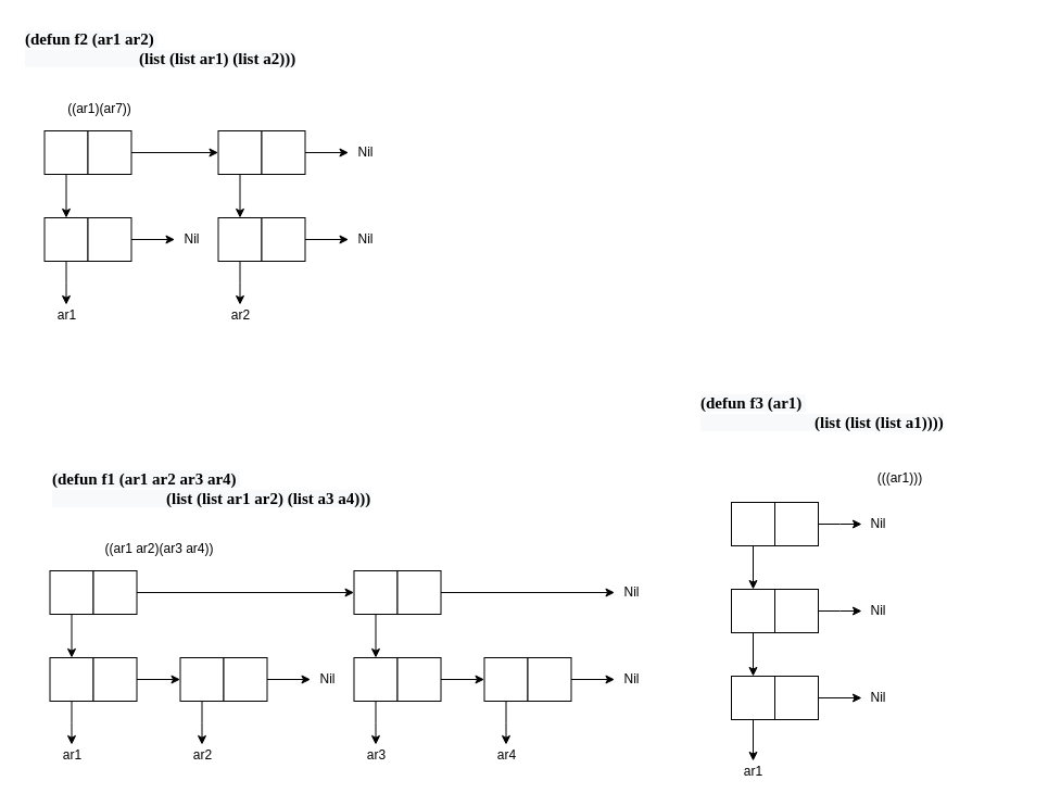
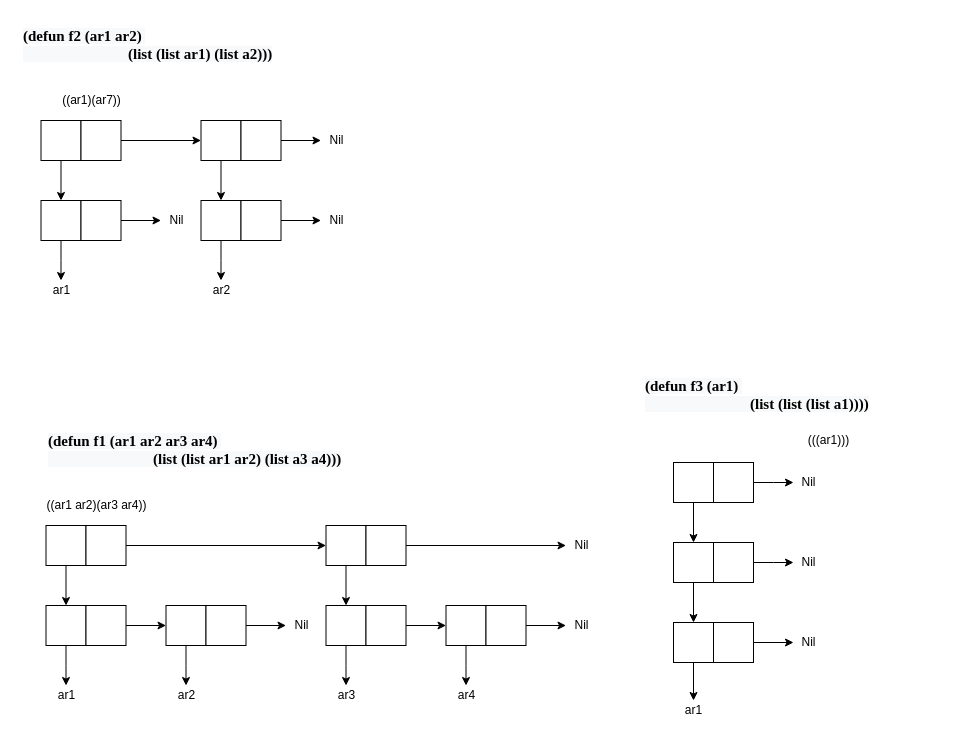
  <mxCell id="0" />
  <mxCell id="1" parent="0" />
  <mxCell id="2" value="&lt;b style=&quot;font-family: &amp;quot;times new roman&amp;quot;; font-size: 15px; font-style: normal; letter-spacing: normal; text-align: center; text-indent: 0px; text-transform: none; word-spacing: 0px; background-color: rgb(248, 249, 250);&quot;&gt;(defun f1 (ar1 ar2 ar3 ar4)&lt;span style=&quot;font-size: 15px;&quot;&gt;&amp;nbsp;&lt;/span&gt;&lt;br style=&quot;font-size: 15px;&quot;&gt;&amp;nbsp; &amp;nbsp; &amp;nbsp; &amp;nbsp; &amp;nbsp; &amp;nbsp; &amp;nbsp; &amp;nbsp; &amp;nbsp; &amp;nbsp; &amp;nbsp; &amp;nbsp; &amp;nbsp; &amp;nbsp; (list (list ar1 ar2) (list a3 a4)))&lt;/b&gt;" style="text;whiteSpace=wrap;html=1;fontSize=15;" vertex="1" parent="1"><mxGeometry x="45.5" y="425" width="300" height="40" as="geometry" /></mxCell>
  <mxCell id="3" value="&lt;b style=&quot;font-family: &amp;quot;times new roman&amp;quot;; font-size: 15px; font-style: normal; letter-spacing: normal; text-align: center; text-indent: 0px; text-transform: none; word-spacing: 0px; background-color: rgb(248, 249, 250);&quot;&gt;(defun f2 (ar1 ar2)&lt;span style=&quot;font-size: 15px;&quot;&gt;&amp;nbsp;&lt;/span&gt;&lt;br style=&quot;font-size: 15px;&quot;&gt;&amp;nbsp; &amp;nbsp; &amp;nbsp; &amp;nbsp; &amp;nbsp; &amp;nbsp; &amp;nbsp; &amp;nbsp; &amp;nbsp; &amp;nbsp; &amp;nbsp; &amp;nbsp; &amp;nbsp; &amp;nbsp; (list (list ar1) (list a2)))&lt;/b&gt;" style="text;whiteSpace=wrap;html=1;fontSize=15;" vertex="1" parent="1"><mxGeometry x="20.5" y="20" width="300" height="40" as="geometry" /></mxCell>
- <mxCell id="4" value="&lt;b style=&quot;font-family: &amp;quot;times new roman&amp;quot;; font-size: 15px; font-style: normal; letter-spacing: normal; text-align: center; text-indent: 0px; text-transform: none; word-spacing: 0px; background-color: rgb(248, 249, 250);&quot;&gt;(defun f3 (ar1)&lt;span style=&quot;font-size: 15px;&quot;&gt;&amp;nbsp;&lt;/span&gt;&lt;br style=&quot;font-size: 15px;&quot;&gt;&amp;nbsp; &amp;nbsp; &amp;nbsp; &amp;nbsp; &amp;nbsp; &amp;nbsp; &amp;nbsp; &amp;nbsp; &amp;nbsp; &amp;nbsp; &amp;nbsp; &amp;nbsp; &amp;nbsp; &amp;nbsp; (list (list (list a1))))&lt;/b&gt;" style="text;whiteSpace=wrap;html=1;fontSize=15;" vertex="1" parent="1"><mxGeometry x="643" y="355" width="300" height="40" as="geometry" /></mxCell>
+ <mxCell id="4" value="&lt;b style=&quot;font-family: &amp;quot;times new roman&amp;quot;; font-size: 15px; font-style: normal; letter-spacing: normal; text-align: center; text-indent: 0px; text-transform: none; word-spacing: 0px; background-color: rgb(248, 249, 250);&quot;&gt;(defun f3 (ar1)&lt;span style=&quot;font-size: 15px;&quot;&gt;&amp;nbsp;&lt;/span&gt;&lt;br style=&quot;font-size: 15px;&quot;&gt;&amp;nbsp; &amp;nbsp; &amp;nbsp; &amp;nbsp; &amp;nbsp; &amp;nbsp; &amp;nbsp; &amp;nbsp; &amp;nbsp; &amp;nbsp; &amp;nbsp; &amp;nbsp; &amp;nbsp; &amp;nbsp; (list (list (list a1))))&lt;/b&gt;" style="text;whiteSpace=wrap;html=1;fontSize=15;" vertex="1" parent="1"><mxGeometry x="643" y="370" width="300" height="40" as="geometry" /></mxCell>
  <mxCell id="5" style="edgeStyle=orthogonalEdgeStyle;rounded=0;orthogonalLoop=1;jettySize=auto;html=1;exitX=0.5;exitY=1;exitDx=0;exitDy=0;entryX=0.5;entryY=0;entryDx=0;entryDy=0;" edge="1" parent="1" source="6" target="11"><mxGeometry relative="1" as="geometry" /></mxCell>
  <mxCell id="6" value="" style="whiteSpace=wrap;html=1;aspect=fixed;" vertex="1" parent="1"><mxGeometry x="45.5" y="525" width="40" height="40" as="geometry" /></mxCell>
  <mxCell id="7" style="edgeStyle=orthogonalEdgeStyle;rounded=0;orthogonalLoop=1;jettySize=auto;html=1;exitX=1;exitY=0.5;exitDx=0;exitDy=0;" edge="1" parent="1" source="8"><mxGeometry relative="1" as="geometry"><mxPoint x="325.5" y="545" as="targetPoint" /></mxGeometry></mxCell>
  <mxCell id="8" value="" style="whiteSpace=wrap;html=1;aspect=fixed;" vertex="1" parent="1"><mxGeometry x="85.5" y="525" width="40" height="40" as="geometry" /></mxCell>
- <mxCell id="9" value="((ar1 ar2)(ar3 ar4))" style="text;html=1;align=center;verticalAlign=middle;resizable=0;points=[];autosize=1;" vertex="1" parent="1"><mxGeometry x="85.5" y="495" width="120" height="20" as="geometry" /></mxCell>
+ <mxCell id="9" value="((ar1 ar2)(ar3 ar4))" style="text;html=1;align=center;verticalAlign=middle;resizable=0;points=[];autosize=1;" vertex="1" parent="1"><mxGeometry x="35.5" y="495" width="120" height="20" as="geometry" /></mxCell>
  <mxCell id="10" style="edgeStyle=orthogonalEdgeStyle;rounded=0;orthogonalLoop=1;jettySize=auto;html=1;exitX=0.5;exitY=1;exitDx=0;exitDy=0;" edge="1" parent="1" source="11"><mxGeometry relative="1" as="geometry"><mxPoint x="65.5" y="685" as="targetPoint" /></mxGeometry></mxCell>
  <mxCell id="11" value="" style="whiteSpace=wrap;html=1;aspect=fixed;" vertex="1" parent="1"><mxGeometry x="45.5" y="605" width="40" height="40" as="geometry" /></mxCell>
  <mxCell id="12" style="edgeStyle=orthogonalEdgeStyle;rounded=0;orthogonalLoop=1;jettySize=auto;html=1;exitX=1;exitY=0.5;exitDx=0;exitDy=0;" edge="1" parent="1" source="13"><mxGeometry relative="1" as="geometry"><mxPoint x="165.5" y="625" as="targetPoint" /></mxGeometry></mxCell>
  <mxCell id="13" value="" style="whiteSpace=wrap;html=1;aspect=fixed;" vertex="1" parent="1"><mxGeometry x="85.5" y="605" width="40" height="40" as="geometry" /></mxCell>
  <mxCell id="14" value="ar1" style="text;html=1;align=center;verticalAlign=middle;resizable=0;points=[];autosize=1;" vertex="1" parent="1"><mxGeometry x="50.5" y="685" width="30" height="20" as="geometry" /></mxCell>
  <mxCell id="15" style="edgeStyle=orthogonalEdgeStyle;rounded=0;orthogonalLoop=1;jettySize=auto;html=1;exitX=0.5;exitY=1;exitDx=0;exitDy=0;" edge="1" parent="1" source="16"><mxGeometry relative="1" as="geometry"><mxPoint x="185.5" y="685" as="targetPoint" /></mxGeometry></mxCell>
  <mxCell id="16" value="" style="whiteSpace=wrap;html=1;aspect=fixed;" vertex="1" parent="1"><mxGeometry x="165.5" y="605" width="40" height="40" as="geometry" /></mxCell>
  <mxCell id="17" style="edgeStyle=orthogonalEdgeStyle;rounded=0;orthogonalLoop=1;jettySize=auto;html=1;exitX=1;exitY=0.5;exitDx=0;exitDy=0;" edge="1" parent="1" source="18"><mxGeometry relative="1" as="geometry"><mxPoint x="285.5" y="625" as="targetPoint" /></mxGeometry></mxCell>
  <mxCell id="18" value="" style="whiteSpace=wrap;html=1;aspect=fixed;" vertex="1" parent="1"><mxGeometry x="205.5" y="605" width="40" height="40" as="geometry" /></mxCell>
  <mxCell id="19" value="ar2" style="text;html=1;align=center;verticalAlign=middle;resizable=0;points=[];autosize=1;" vertex="1" parent="1"><mxGeometry x="170.5" y="685" width="30" height="20" as="geometry" /></mxCell>
  <mxCell id="20" value="Nil" style="text;html=1;align=center;verticalAlign=middle;resizable=0;points=[];autosize=1;" vertex="1" parent="1"><mxGeometry x="285.5" y="615" width="30" height="20" as="geometry" /></mxCell>
  <mxCell id="21" style="edgeStyle=orthogonalEdgeStyle;rounded=0;orthogonalLoop=1;jettySize=auto;html=1;entryX=0.5;entryY=0;entryDx=0;entryDy=0;" edge="1" parent="1" source="22" target="26"><mxGeometry relative="1" as="geometry" /></mxCell>
  <mxCell id="22" value="" style="whiteSpace=wrap;html=1;aspect=fixed;" vertex="1" parent="1"><mxGeometry x="325.5" y="525" width="40" height="40" as="geometry" /></mxCell>
  <mxCell id="23" style="edgeStyle=orthogonalEdgeStyle;rounded=0;orthogonalLoop=1;jettySize=auto;html=1;exitX=1;exitY=0.5;exitDx=0;exitDy=0;" edge="1" parent="1" source="24" target="36"><mxGeometry relative="1" as="geometry"><mxPoint x="525.5" y="545" as="targetPoint" /></mxGeometry></mxCell>
  <mxCell id="24" value="" style="whiteSpace=wrap;html=1;aspect=fixed;" vertex="1" parent="1"><mxGeometry x="365.5" y="525" width="40" height="40" as="geometry" /></mxCell>
  <mxCell id="25" style="edgeStyle=orthogonalEdgeStyle;rounded=0;orthogonalLoop=1;jettySize=auto;html=1;exitX=0.5;exitY=1;exitDx=0;exitDy=0;" edge="1" parent="1" source="26"><mxGeometry relative="1" as="geometry"><mxPoint x="345.5" y="685" as="targetPoint" /></mxGeometry></mxCell>
  <mxCell id="26" value="" style="whiteSpace=wrap;html=1;aspect=fixed;" vertex="1" parent="1"><mxGeometry x="325.5" y="605" width="40" height="40" as="geometry" /></mxCell>
  <mxCell id="27" style="edgeStyle=orthogonalEdgeStyle;rounded=0;orthogonalLoop=1;jettySize=auto;html=1;exitX=1;exitY=0.5;exitDx=0;exitDy=0;" edge="1" parent="1" source="28"><mxGeometry relative="1" as="geometry"><mxPoint x="445.5" y="625" as="targetPoint" /></mxGeometry></mxCell>
  <mxCell id="28" value="" style="whiteSpace=wrap;html=1;aspect=fixed;" vertex="1" parent="1"><mxGeometry x="365.5" y="605" width="40" height="40" as="geometry" /></mxCell>
  <mxCell id="29" value="ar3" style="text;html=1;align=center;verticalAlign=middle;resizable=0;points=[];autosize=1;" vertex="1" parent="1"><mxGeometry x="330.5" y="685" width="30" height="20" as="geometry" /></mxCell>
  <mxCell id="30" style="edgeStyle=orthogonalEdgeStyle;rounded=0;orthogonalLoop=1;jettySize=auto;html=1;exitX=0.5;exitY=1;exitDx=0;exitDy=0;" edge="1" parent="1" source="31"><mxGeometry relative="1" as="geometry"><mxPoint x="465.5" y="685" as="targetPoint" /></mxGeometry></mxCell>
  <mxCell id="31" value="" style="whiteSpace=wrap;html=1;aspect=fixed;" vertex="1" parent="1"><mxGeometry x="445.5" y="605" width="40" height="40" as="geometry" /></mxCell>
  <mxCell id="32" style="edgeStyle=orthogonalEdgeStyle;rounded=0;orthogonalLoop=1;jettySize=auto;html=1;exitX=1;exitY=0.5;exitDx=0;exitDy=0;" edge="1" parent="1" source="33"><mxGeometry relative="1" as="geometry"><mxPoint x="565.5" y="625" as="targetPoint" /></mxGeometry></mxCell>
  <mxCell id="33" value="" style="whiteSpace=wrap;html=1;aspect=fixed;" vertex="1" parent="1"><mxGeometry x="485.5" y="605" width="40" height="40" as="geometry" /></mxCell>
  <mxCell id="34" value="ar4" style="text;html=1;align=center;verticalAlign=middle;resizable=0;points=[];autosize=1;" vertex="1" parent="1"><mxGeometry x="450.5" y="685" width="30" height="20" as="geometry" /></mxCell>
  <mxCell id="35" value="Nil" style="text;html=1;align=center;verticalAlign=middle;resizable=0;points=[];autosize=1;" vertex="1" parent="1"><mxGeometry x="565.5" y="615" width="30" height="20" as="geometry" /></mxCell>
  <mxCell id="36" value="Nil" style="text;html=1;align=center;verticalAlign=middle;resizable=0;points=[];autosize=1;" vertex="1" parent="1"><mxGeometry x="565.5" y="535" width="30" height="20" as="geometry" /></mxCell>
  <mxCell id="37" style="edgeStyle=orthogonalEdgeStyle;rounded=0;orthogonalLoop=1;jettySize=auto;html=1;exitX=0.5;exitY=1;exitDx=0;exitDy=0;fontSize=12;" edge="1" parent="1" source="38" target="42"><mxGeometry relative="1" as="geometry" /></mxCell>
  <mxCell id="38" value="" style="whiteSpace=wrap;html=1;aspect=fixed;" vertex="1" parent="1"><mxGeometry x="673" y="462" width="40" height="40" as="geometry" /></mxCell>
  <mxCell id="39" style="edgeStyle=orthogonalEdgeStyle;rounded=0;orthogonalLoop=1;jettySize=auto;html=1;exitX=1;exitY=0.5;exitDx=0;exitDy=0;fontSize=12;" edge="1" parent="1" source="40"><mxGeometry relative="1" as="geometry"><mxPoint x="793" y="482" as="targetPoint" /></mxGeometry></mxCell>
  <mxCell id="40" value="" style="whiteSpace=wrap;html=1;aspect=fixed;" vertex="1" parent="1"><mxGeometry x="713" y="462" width="40" height="40" as="geometry" /></mxCell>
  <mxCell id="41" style="edgeStyle=orthogonalEdgeStyle;rounded=0;orthogonalLoop=1;jettySize=auto;html=1;exitX=0.5;exitY=1;exitDx=0;exitDy=0;entryX=0.5;entryY=0;entryDx=0;entryDy=0;fontSize=12;" edge="1" parent="1" source="42" target="46"><mxGeometry relative="1" as="geometry" /></mxCell>
  <mxCell id="42" value="" style="whiteSpace=wrap;html=1;aspect=fixed;" vertex="1" parent="1"><mxGeometry x="673" y="542" width="40" height="40" as="geometry" /></mxCell>
  <mxCell id="43" style="edgeStyle=orthogonalEdgeStyle;rounded=0;orthogonalLoop=1;jettySize=auto;html=1;exitX=1;exitY=0.5;exitDx=0;exitDy=0;fontSize=12;" edge="1" parent="1" source="44"><mxGeometry relative="1" as="geometry"><mxPoint x="793" y="562" as="targetPoint" /></mxGeometry></mxCell>
  <mxCell id="44" value="" style="whiteSpace=wrap;html=1;aspect=fixed;" vertex="1" parent="1"><mxGeometry x="713" y="542" width="40" height="40" as="geometry" /></mxCell>
  <mxCell id="45" style="edgeStyle=orthogonalEdgeStyle;rounded=0;orthogonalLoop=1;jettySize=auto;html=1;exitX=0.5;exitY=1;exitDx=0;exitDy=0;fontSize=12;" edge="1" parent="1" source="46"><mxGeometry relative="1" as="geometry"><mxPoint x="693" y="700" as="targetPoint" /></mxGeometry></mxCell>
  <mxCell id="46" value="" style="whiteSpace=wrap;html=1;aspect=fixed;" vertex="1" parent="1"><mxGeometry x="673" y="622" width="40" height="40" as="geometry" /></mxCell>
  <mxCell id="47" style="edgeStyle=orthogonalEdgeStyle;rounded=0;orthogonalLoop=1;jettySize=auto;html=1;exitX=1;exitY=0.5;exitDx=0;exitDy=0;fontSize=12;" edge="1" parent="1" source="48" target="51"><mxGeometry relative="1" as="geometry" /></mxCell>
  <mxCell id="48" value="" style="whiteSpace=wrap;html=1;aspect=fixed;" vertex="1" parent="1"><mxGeometry x="713" y="622" width="40" height="40" as="geometry" /></mxCell>
  <mxCell id="49" value="(((ar1)))" style="text;html=1;align=center;verticalAlign=middle;resizable=0;points=[];autosize=1;fontSize=12;" vertex="1" parent="1"><mxGeometry x="798" y="430" width="60" height="20" as="geometry" /></mxCell>
  <mxCell id="50" value="ar1" style="text;html=1;align=center;verticalAlign=middle;resizable=0;points=[];autosize=1;fontSize=12;" vertex="1" parent="1"><mxGeometry x="678" y="700" width="30" height="20" as="geometry" /></mxCell>
  <mxCell id="51" value="Nil" style="text;html=1;align=center;verticalAlign=middle;resizable=0;points=[];autosize=1;fontSize=12;" vertex="1" parent="1"><mxGeometry x="793" y="632" width="30" height="20" as="geometry" /></mxCell>
  <mxCell id="52" value="Nil" style="text;html=1;align=center;verticalAlign=middle;resizable=0;points=[];autosize=1;fontSize=12;" vertex="1" parent="1"><mxGeometry x="793" y="552" width="30" height="20" as="geometry" /></mxCell>
  <mxCell id="53" value="Nil" style="text;html=1;align=center;verticalAlign=middle;resizable=0;points=[];autosize=1;fontSize=12;" vertex="1" parent="1"><mxGeometry x="793" y="472" width="30" height="20" as="geometry" /></mxCell>
  <mxCell id="54" style="edgeStyle=orthogonalEdgeStyle;rounded=0;orthogonalLoop=1;jettySize=auto;html=1;exitX=0.5;exitY=1;exitDx=0;exitDy=0;entryX=0.5;entryY=0;entryDx=0;entryDy=0;" edge="1" parent="1" source="55" target="60"><mxGeometry relative="1" as="geometry" /></mxCell>
  <mxCell id="55" value="" style="whiteSpace=wrap;html=1;aspect=fixed;" vertex="1" parent="1"><mxGeometry x="40.5" y="120" width="40" height="40" as="geometry" /></mxCell>
  <mxCell id="56" style="edgeStyle=orthogonalEdgeStyle;rounded=0;orthogonalLoop=1;jettySize=auto;html=1;exitX=1;exitY=0.5;exitDx=0;exitDy=0;" edge="1" parent="1" source="57"><mxGeometry relative="1" as="geometry"><mxPoint x="200.5" y="140" as="targetPoint" /></mxGeometry></mxCell>
  <mxCell id="57" value="" style="whiteSpace=wrap;html=1;aspect=fixed;" vertex="1" parent="1"><mxGeometry x="80.5" y="120" width="40" height="40" as="geometry" /></mxCell>
  <mxCell id="58" value="((ar1)(ar7))" style="text;html=1;align=center;verticalAlign=middle;resizable=0;points=[];autosize=1;" vertex="1" parent="1"><mxGeometry x="55.5" y="90" width="70" height="20" as="geometry" /></mxCell>
  <mxCell id="59" style="edgeStyle=orthogonalEdgeStyle;rounded=0;orthogonalLoop=1;jettySize=auto;html=1;exitX=0.5;exitY=1;exitDx=0;exitDy=0;" edge="1" parent="1" source="60"><mxGeometry relative="1" as="geometry"><mxPoint x="60.5" y="280" as="targetPoint" /></mxGeometry></mxCell>
  <mxCell id="60" value="" style="whiteSpace=wrap;html=1;aspect=fixed;" vertex="1" parent="1"><mxGeometry x="40.5" y="200" width="40" height="40" as="geometry" /></mxCell>
  <mxCell id="61" style="edgeStyle=orthogonalEdgeStyle;rounded=0;orthogonalLoop=1;jettySize=auto;html=1;exitX=1;exitY=0.5;exitDx=0;exitDy=0;" edge="1" parent="1" source="62"><mxGeometry relative="1" as="geometry"><mxPoint x="160.5" y="220" as="targetPoint" /></mxGeometry></mxCell>
  <mxCell id="62" value="" style="whiteSpace=wrap;html=1;aspect=fixed;" vertex="1" parent="1"><mxGeometry x="80.5" y="200" width="40" height="40" as="geometry" /></mxCell>
  <mxCell id="63" value="ar1" style="text;html=1;align=center;verticalAlign=middle;resizable=0;points=[];autosize=1;" vertex="1" parent="1"><mxGeometry x="45.5" y="280" width="30" height="20" as="geometry" /></mxCell>
  <mxCell id="64" value="Nil" style="text;html=1;align=center;verticalAlign=middle;resizable=0;points=[];autosize=1;" vertex="1" parent="1"><mxGeometry x="160.5" y="210" width="30" height="20" as="geometry" /></mxCell>
  <mxCell id="65" style="edgeStyle=orthogonalEdgeStyle;rounded=0;orthogonalLoop=1;jettySize=auto;html=1;entryX=0.5;entryY=0;entryDx=0;entryDy=0;" edge="1" parent="1" source="66" target="70"><mxGeometry relative="1" as="geometry" /></mxCell>
  <mxCell id="66" value="" style="whiteSpace=wrap;html=1;aspect=fixed;" vertex="1" parent="1"><mxGeometry x="200.5" y="120" width="40" height="40" as="geometry" /></mxCell>
  <mxCell id="67" style="edgeStyle=orthogonalEdgeStyle;rounded=0;orthogonalLoop=1;jettySize=auto;html=1;exitX=1;exitY=0.5;exitDx=0;exitDy=0;" edge="1" parent="1" source="68"><mxGeometry relative="1" as="geometry"><mxPoint x="320.5" y="140" as="targetPoint" /></mxGeometry></mxCell>
  <mxCell id="68" value="" style="whiteSpace=wrap;html=1;aspect=fixed;" vertex="1" parent="1"><mxGeometry x="240.5" y="120" width="40" height="40" as="geometry" /></mxCell>
  <mxCell id="69" style="edgeStyle=orthogonalEdgeStyle;rounded=0;orthogonalLoop=1;jettySize=auto;html=1;exitX=0.5;exitY=1;exitDx=0;exitDy=0;" edge="1" parent="1" source="70"><mxGeometry relative="1" as="geometry"><mxPoint x="220.5" y="280" as="targetPoint" /></mxGeometry></mxCell>
  <mxCell id="70" value="" style="whiteSpace=wrap;html=1;aspect=fixed;" vertex="1" parent="1"><mxGeometry x="200.5" y="200" width="40" height="40" as="geometry" /></mxCell>
  <mxCell id="71" style="edgeStyle=orthogonalEdgeStyle;rounded=0;orthogonalLoop=1;jettySize=auto;html=1;exitX=1;exitY=0.5;exitDx=0;exitDy=0;" edge="1" parent="1" source="72"><mxGeometry relative="1" as="geometry"><mxPoint x="320.5" y="220" as="targetPoint" /></mxGeometry></mxCell>
  <mxCell id="72" value="" style="whiteSpace=wrap;html=1;aspect=fixed;" vertex="1" parent="1"><mxGeometry x="240.5" y="200" width="40" height="40" as="geometry" /></mxCell>
  <mxCell id="73" value="ar2" style="text;html=1;align=center;verticalAlign=middle;resizable=0;points=[];autosize=1;" vertex="1" parent="1"><mxGeometry x="205.5" y="280" width="30" height="20" as="geometry" /></mxCell>
  <mxCell id="74" value="Nil" style="text;html=1;align=center;verticalAlign=middle;resizable=0;points=[];autosize=1;" vertex="1" parent="1"><mxGeometry x="320.5" y="130" width="30" height="20" as="geometry" /></mxCell>
  <mxCell id="75" value="Nil" style="text;html=1;align=center;verticalAlign=middle;resizable=0;points=[];autosize=1;" vertex="1" parent="1"><mxGeometry x="320.5" y="210" width="30" height="20" as="geometry" /></mxCell>
